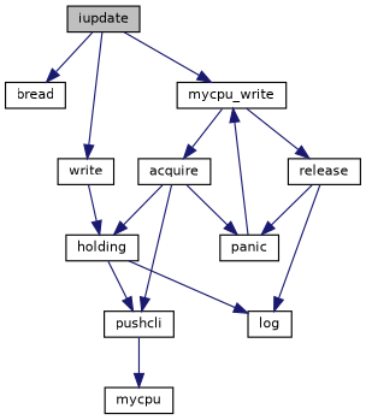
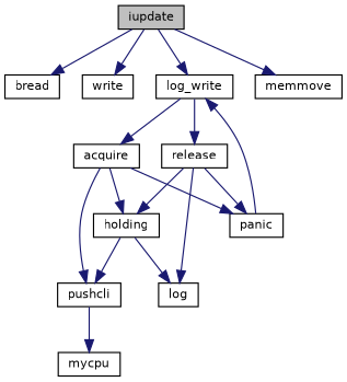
  digraph {
    rankdir=TB
    node [color=black fillcolor=white fontname=Helvetica fontsize=10 shape=record style=filled]
    edge [color=midnightblue fontname=Helvetica fontsize=10 labelfontname=Helvetica labelfontsize=10 style=solid]
    n1 [fillcolor=grey75 fontcolor=black height=0.2 label=iupdate width=0.4]
    n2 [height=0.2 label=bread width=0.4]
    n3 [height=0.2 label=write width=0.4]
-   n4 [height=0.2 label=mycpu_write width=0.4]
+   n4 [height=0.2 label=log_write width=0.4]
+   n5 [height=0.2 label=memmove width=0.4]
    n6 [height=0.2 label=acquire width=0.4]
    n7 [height=0.2 label=release width=0.4]
    n8 [height=0.2 label=panic width=0.4]
    n9 [height=0.2 label=holding width=0.4]
    n10 [height=0.2 label=pushcli width=0.4]
    n11 [height=0.2 label=log width=0.4]
    n12 [height=0.2 label=mycpu width=0.4]
    n1 -> n2
    n1 -> n3
    n1 -> n4
+   n1 -> n5
    n4 -> n6
    n4 -> n7
    n6 -> n8
    n6 -> n9
    n6 -> n10
    n7 -> n8
-   n3 -> n9
+   n7 -> n9
    n7 -> n11
    n8 -> n4
    n9 -> n10
    n9 -> n11
    n10 -> n12
  }
